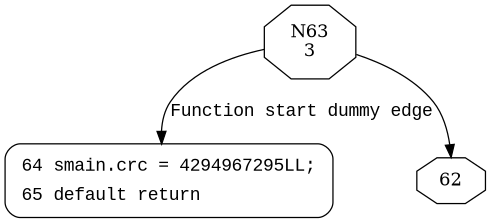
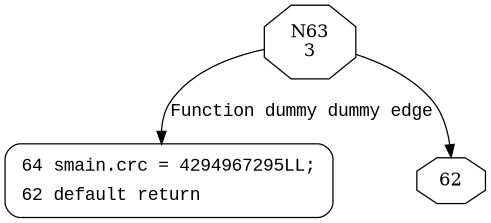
  digraph {
    node [color=black shape=octagon]
    n1 [label="N63\n3"]
-   n2 [fillcolor=white fontname="Courier New" label=<<table border="0" cellborder="0" cellpadding="3" bgcolor="white"><tr><td align="right">64</td><td align="left">smain.crc = 4294967295LL;</td></tr><tr><td align="right">65</td><td align="left">default return</td></tr></table>> penwidth=1 shape=Mrecord style="filled,bold" color=""]
+   n2 [fillcolor=white fontname="Courier New" label=<<table border="0" cellborder="0" cellpadding="3" bgcolor="white"><tr><td align="right">64</td><td align="left">smain.crc = 4294967295LL;</td></tr><tr><td align="right">62</td><td align="left">default return</td></tr></table>> penwidth=1 shape=Mrecord style="filled,bold" color=""]
    62
-   n1 -> n2 [fontname="Courier New" label="Function start dummy edge"]
+   n1 -> n2 [fontname="Courier New" label="Function dummy dummy edge"]
    n1 -> 62
  }
